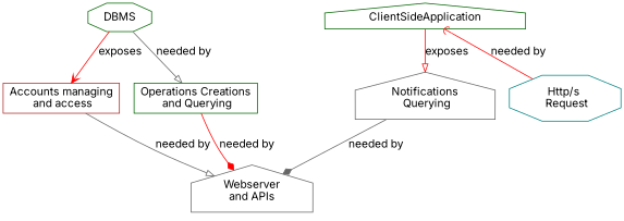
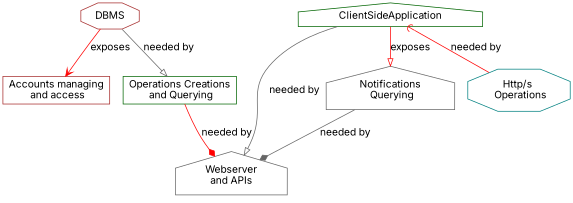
  digraph {
    fontname=Inter
    node [color=gray40 fontname=Inter shape=house]
    edge [arrowhead=onormal color=red fontname=Inter]
    n1 [label="Webserver\nand APIs"]
    n2 [color=brown label="Accounts managing\n and access" shape=box]
-   DBMS [color=darkgreen shape=octagon]
+   DBMS [color=brown shape=octagon]
    n4 [color=darkgreen label="Operations Creations\n and Querying" shape=box]
    n5 [label="Notifications\n Querying"]
    ClientSideApplication [color=darkgreen]
-   n7 [color=teal label="Http/s \n Request" shape=octagon]
-   n2 -> n1 [color=gray40 label="needed by"]
+   n7 [color=teal label="Http/s \n Operations" shape=octagon]
+   ClientSideApplication -> n1 [color=gray40 label="needed by"]
    DBMS -> n2 [arrowhead=vee label=exposes]
    DBMS -> n4 [color=gray40 label="needed by"]
    n4 -> n1 [arrowhead=diamond label="needed by"]
    n5 -> n1 [arrowhead=diamond color=gray40 label="needed by"]
    ClientSideApplication -> n5 [label=exposes]
    ClientSideApplication -> n7 [arrowhead=none arrowtail=curve dir=both label="needed by"]
  }
